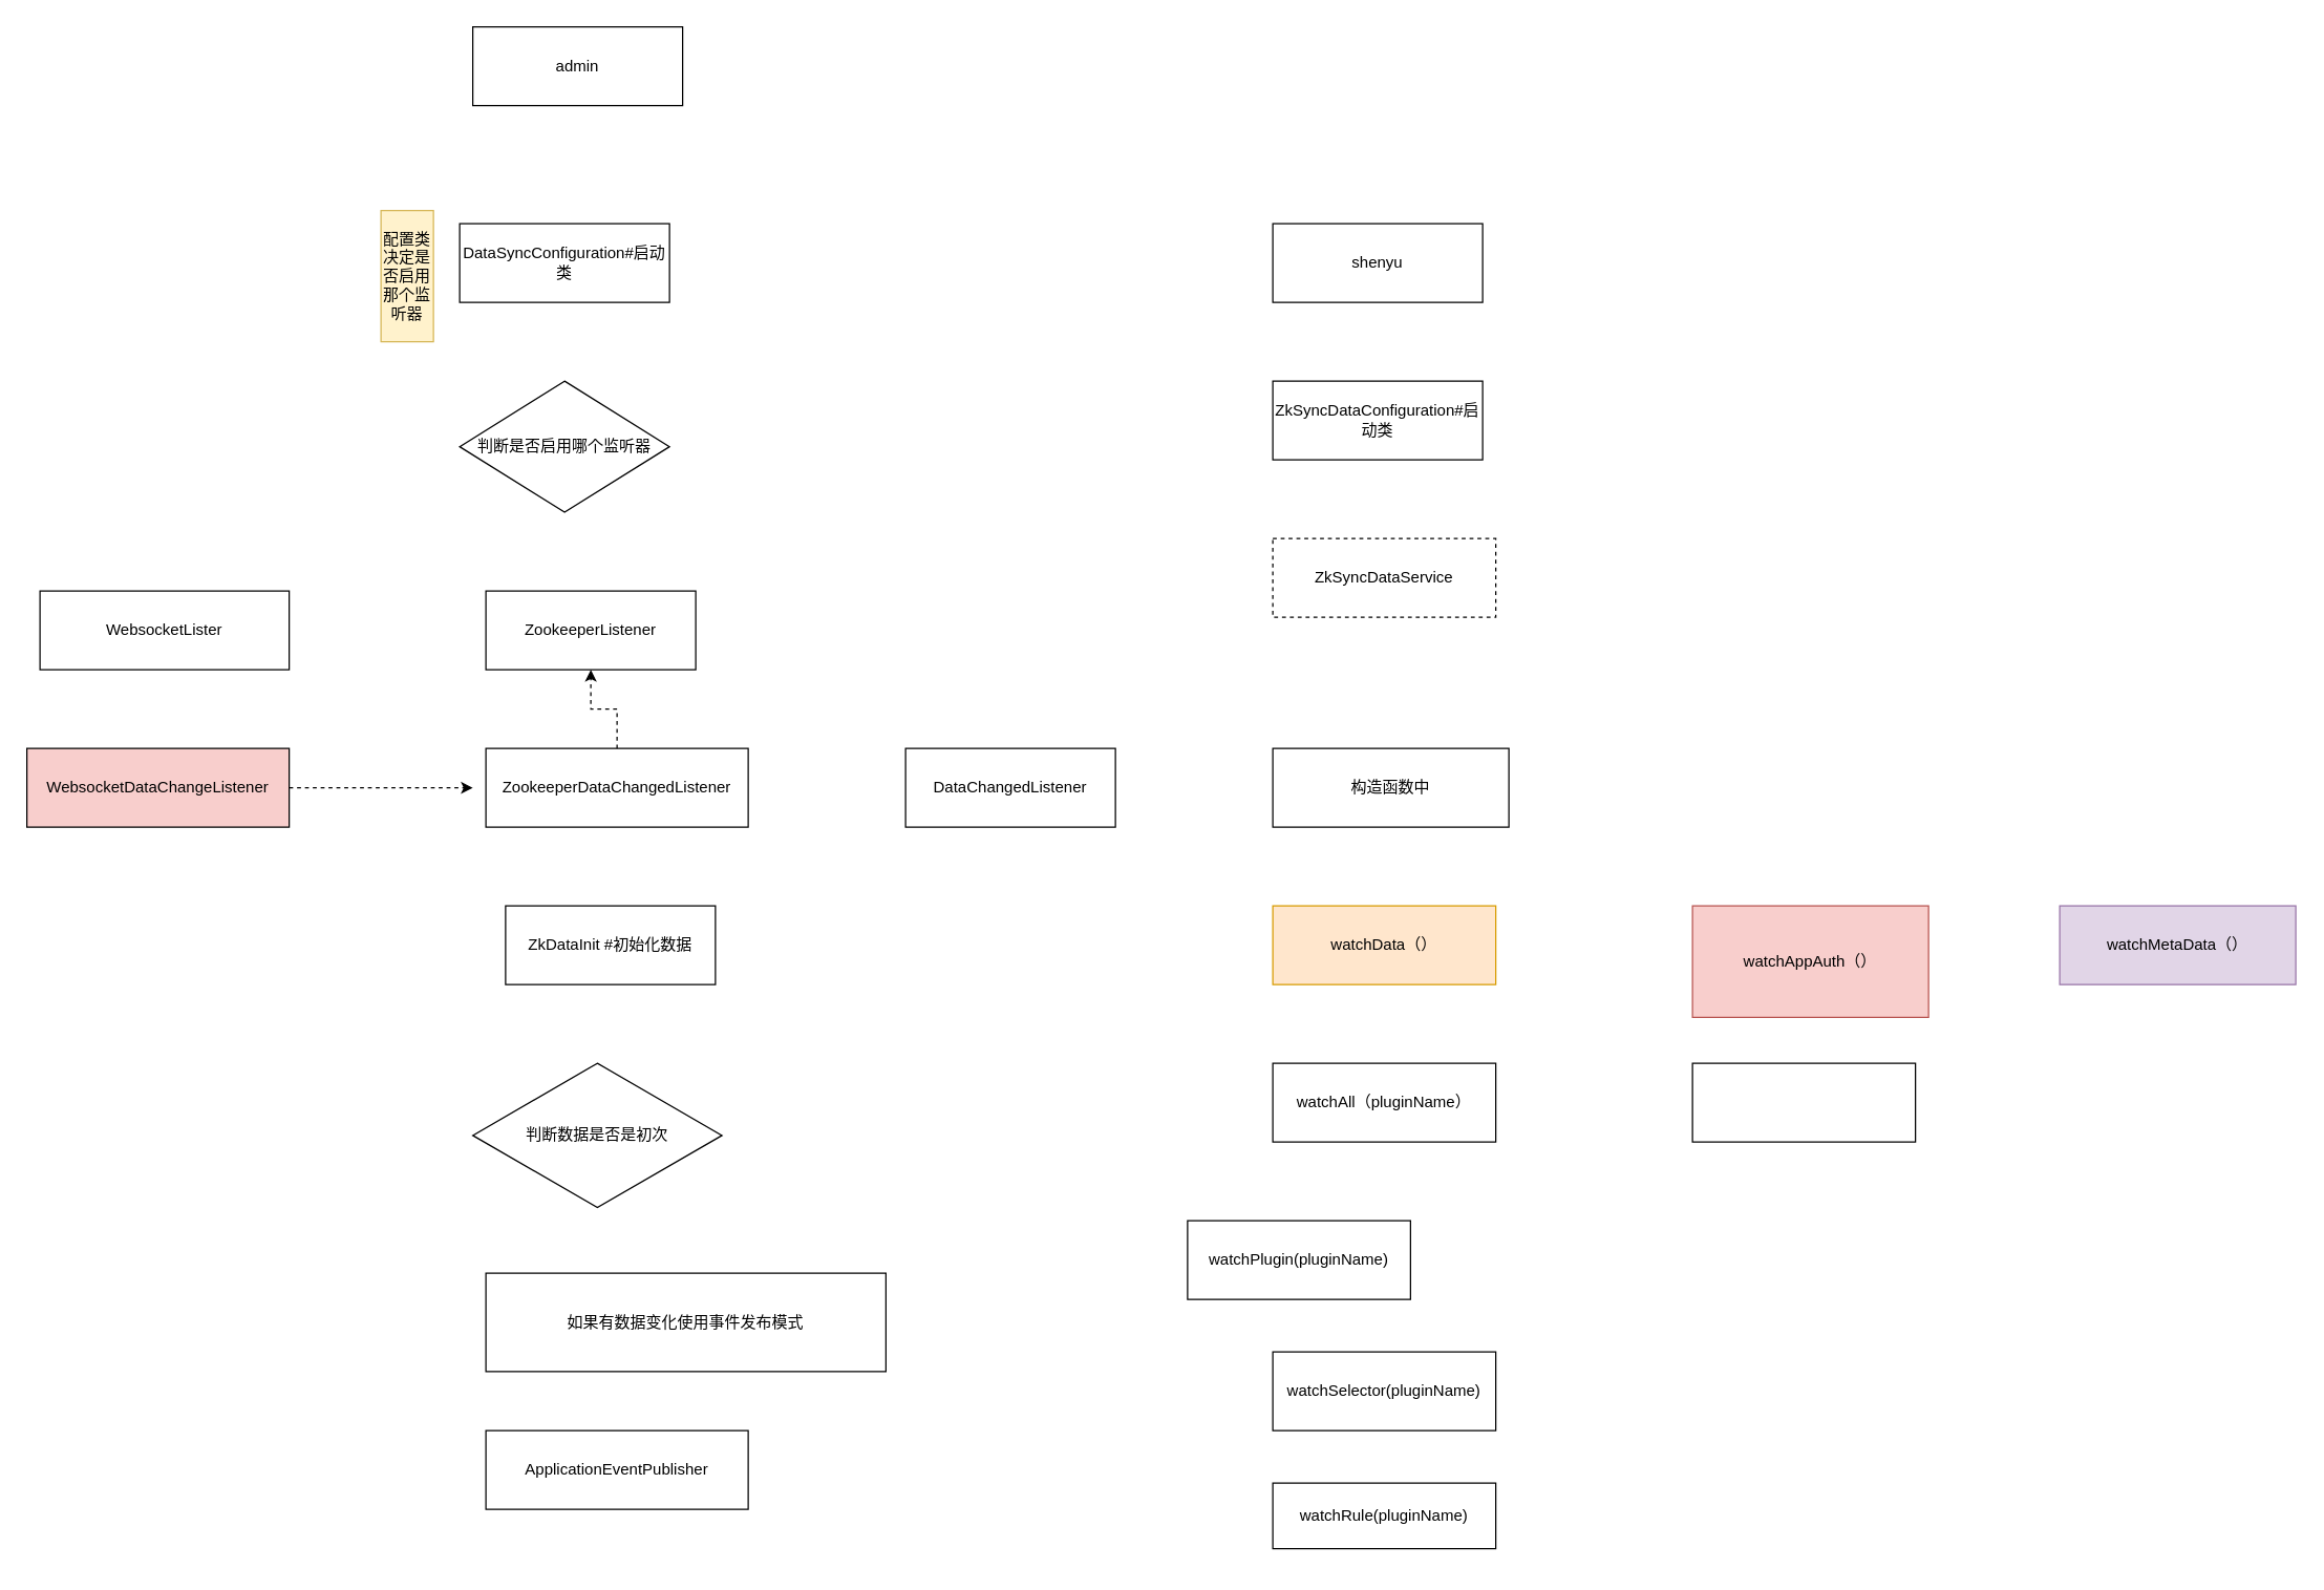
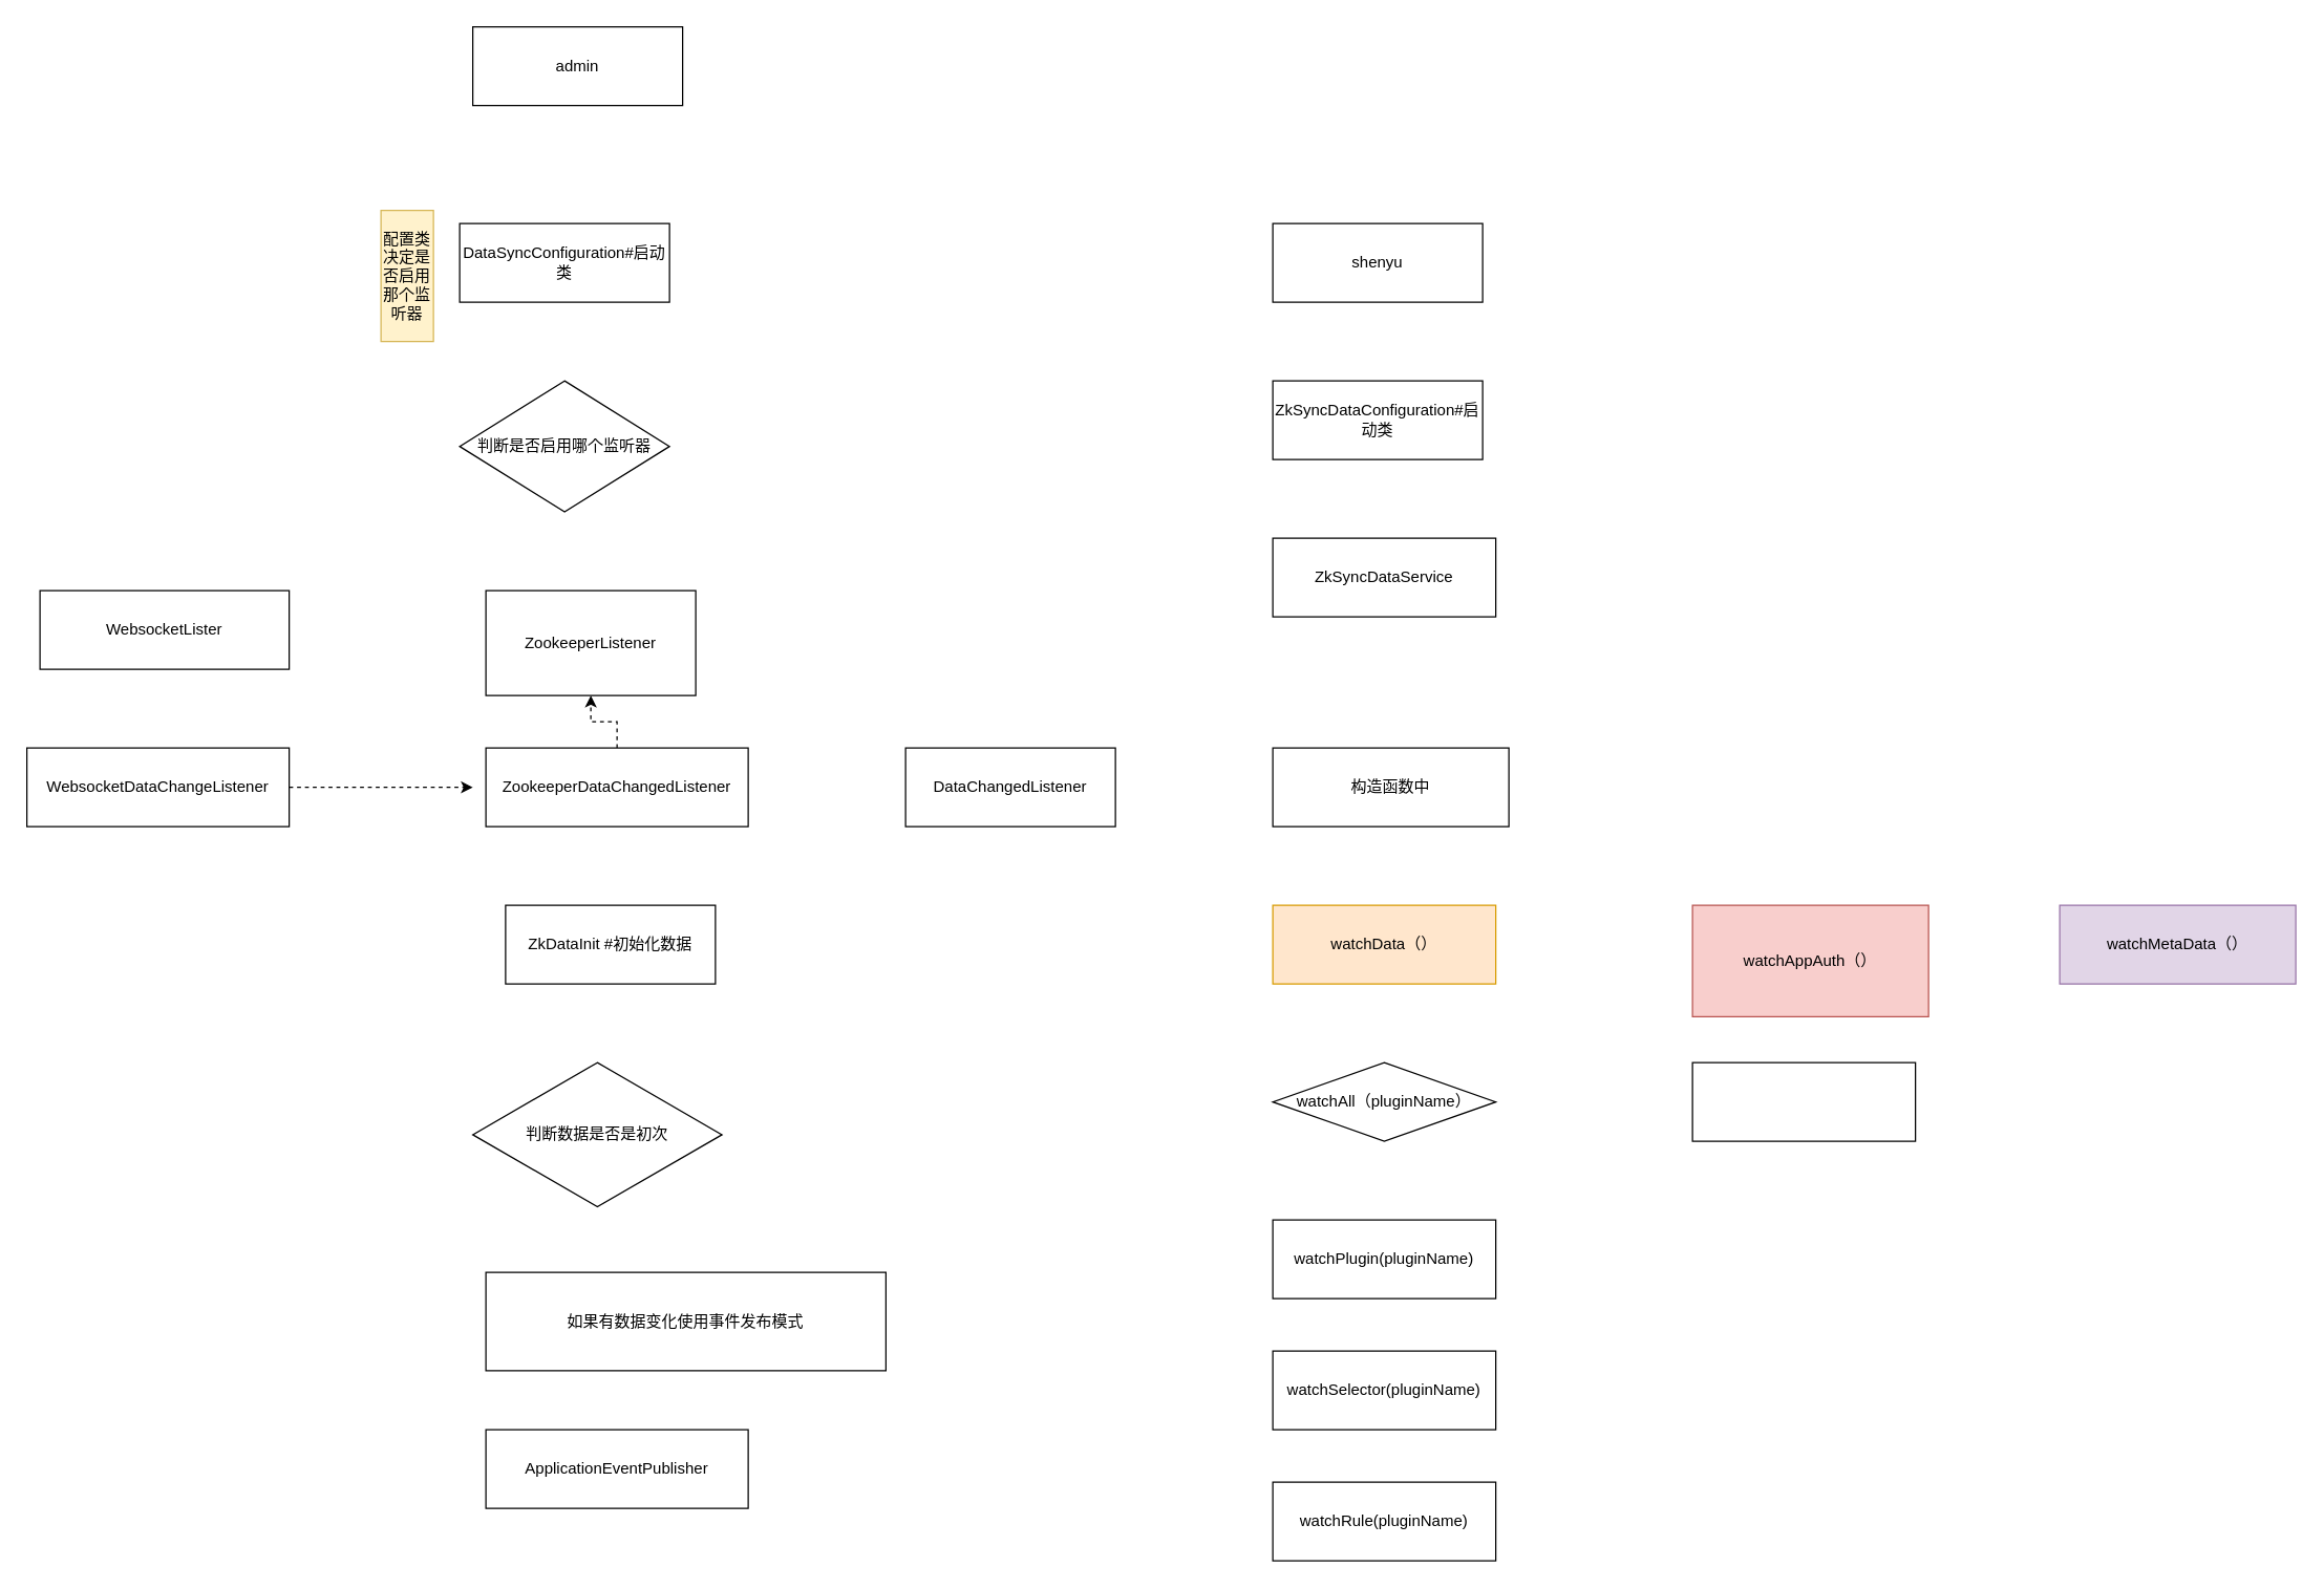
  <mxCell id="0" />
  <mxCell id="1" parent="0" />
  <mxCell id="2" value="admin" style="rounded=0;whiteSpace=wrap;html=1;" parent="1" vertex="1"><mxGeometry x="360" y="20" width="160" height="60" as="geometry" /></mxCell>
  <mxCell id="3" value="DataSyncConfiguration#启动类" style="rounded=0;whiteSpace=wrap;html=1;" parent="1" vertex="1"><mxGeometry x="350" y="170" width="160" height="60" as="geometry" /></mxCell>
  <mxCell id="4" value="配置类决定是否启用那个监听器&lt;br&gt;" style="text;html=1;strokeColor=#d6b656;fillColor=#fff2cc;align=center;verticalAlign=middle;whiteSpace=wrap;rounded=0;" parent="1" vertex="1"><mxGeometry y="160" width="40" height="100" as="geometry" x="290" /></mxCell>
  <mxCell id="5" value="判断是否启用哪个监听器" style="rhombus;whiteSpace=wrap;html=1;" parent="1" vertex="1"><mxGeometry x="350" y="290" width="160" height="100" as="geometry" /></mxCell>
  <mxCell id="6" style="edgeStyle=orthogonalEdgeStyle;rounded=0;orthogonalLoop=1;jettySize=auto;html=1;dashed=1;" edge="1" parent="1" source="7" target="28"><mxGeometry relative="1" as="geometry" /></mxCell>
  <mxCell id="7" value="ZookeeperDataChangedListener" style="rounded=0;whiteSpace=wrap;html=1;" parent="1" vertex="1"><mxGeometry x="370" y="570" width="200" height="60" as="geometry" /></mxCell>
  <mxCell id="8" value="ZkDataInit #初始化数据" style="rounded=0;whiteSpace=wrap;html=1;" parent="1" vertex="1"><mxGeometry x="385" y="690" width="160" height="60" as="geometry" /></mxCell>
  <mxCell id="9" value="shenyu" style="rounded=0;whiteSpace=wrap;html=1;" parent="1" vertex="1"><mxGeometry x="970" y="170" width="160" height="60" as="geometry" /></mxCell>
  <mxCell id="10" value="ZkSyncDataConfiguration#启动类" style="rounded=0;whiteSpace=wrap;html=1;" parent="1" vertex="1"><mxGeometry x="970" y="290" width="160" height="60" as="geometry" /></mxCell>
- <mxCell id="11" value="ZkSyncDataService" style="rounded=0;whiteSpace=wrap;html=1;dashed=1;" parent="1" vertex="1"><mxGeometry x="970" y="410" width="170" height="60" as="geometry" /></mxCell>
+ <mxCell id="11" value="ZkSyncDataService" style="rounded=0;whiteSpace=wrap;html=1;" parent="1" vertex="1"><mxGeometry x="970" y="410" width="170" height="60" as="geometry" /></mxCell>
  <mxCell id="12" value="构造函数中" style="rounded=0;whiteSpace=wrap;html=1;" parent="1" vertex="1"><mxGeometry x="970" y="570" width="180" height="60" as="geometry" /></mxCell>
  <mxCell id="13" value="判断数据是否是初次" style="rhombus;whiteSpace=wrap;html=1;" parent="1" vertex="1"><mxGeometry x="360" y="810" width="190" height="110" as="geometry" /></mxCell>
  <mxCell id="14" value="如果有数据变化使用事件发布模式&lt;br&gt;" style="rounded=0;whiteSpace=wrap;html=1;" parent="1" vertex="1"><mxGeometry x="370" y="970" width="305" height="75" as="geometry" /></mxCell>
  <mxCell id="15" value="ApplicationEventPublisher" style="rounded=0;whiteSpace=wrap;html=1;" parent="1" vertex="1"><mxGeometry x="370" y="1090" width="200" height="60" as="geometry" /></mxCell>
  <mxCell id="16" value="watchData（）" style="rounded=0;whiteSpace=wrap;html=1;fillColor=#ffe6cc;strokeColor=#d79b00;" parent="1" vertex="1"><mxGeometry x="970" y="690" width="170" height="60" as="geometry" /></mxCell>
  <mxCell id="17" value="watchAppAuth（）" style="rounded=0;whiteSpace=wrap;html=1;fillColor=#f8cecc;strokeColor=#b85450;" parent="1" vertex="1"><mxGeometry x="1290" y="690" width="180" height="85" as="geometry" /></mxCell>
  <mxCell id="18" value="watchMetaData（）" style="rounded=0;whiteSpace=wrap;html=1;fillColor=#e1d5e7;strokeColor=#9673a6;" parent="1" vertex="1"><mxGeometry x="1570" y="690" width="180" height="60" as="geometry" /></mxCell>
- <mxCell id="19" value="watchAll（pluginName）" style="rounded=0;whiteSpace=wrap;html=1;" parent="1" vertex="1"><mxGeometry x="970" y="810" width="170" height="60" as="geometry" /></mxCell>
+ <mxCell id="19" value="watchAll（pluginName）" style="rhombus;whiteSpace=wrap;html=1;" parent="1" vertex="1"><mxGeometry x="970" y="810" width="170" height="60" as="geometry" /></mxCell>
  <mxCell id="20" value="" style="rounded=0;whiteSpace=wrap;html=1;" parent="1" vertex="1"><mxGeometry x="1290" y="810" width="170" height="60" as="geometry" /></mxCell>
- <mxCell id="21" value="watchPlugin(pluginName)" style="rounded=0;whiteSpace=wrap;html=1;" parent="1" vertex="1"><mxGeometry x="905" y="930" width="170" height="60" as="geometry" /></mxCell>
+ <mxCell id="21" value="watchPlugin(pluginName)" style="rounded=0;whiteSpace=wrap;html=1;" parent="1" vertex="1"><mxGeometry x="970" y="930" width="170" height="60" as="geometry" /></mxCell>
  <mxCell id="22" value="watchSelector(pluginName)" style="rounded=0;whiteSpace=wrap;html=1;" parent="1" vertex="1"><mxGeometry x="970" y="1030" width="170" height="60" as="geometry" /></mxCell>
- <mxCell id="23" value="watchRule(pluginName)" style="rounded=0;whiteSpace=wrap;html=1;" parent="1" vertex="1"><mxGeometry x="970" y="1130" width="170" height="50" as="geometry" /></mxCell>
+ <mxCell id="23" value="watchRule(pluginName)" style="rounded=0;whiteSpace=wrap;html=1;" parent="1" vertex="1"><mxGeometry x="970" y="1130" width="170" height="60" as="geometry" /></mxCell>
  <mxCell id="24" value="WebsocketLister" style="rounded=0;whiteSpace=wrap;html=1;" vertex="1" parent="1"><mxGeometry x="30" y="450" width="190" height="60" as="geometry" /></mxCell>
  <mxCell id="25" style="edgeStyle=orthogonalEdgeStyle;rounded=0;orthogonalLoop=1;jettySize=auto;html=1;dashed=1;" edge="1" parent="1" source="26"><mxGeometry relative="1" as="geometry"><mxPoint x="360" y="600" as="targetPoint" /></mxGeometry></mxCell>
- <mxCell id="26" value="WebsocketDataChangeListener" style="rounded=0;whiteSpace=wrap;html=1;fillColor=#f8cecc;" vertex="1" parent="1"><mxGeometry x="20" y="570" width="200" height="60" as="geometry" /></mxCell>
+ <mxCell id="26" value="WebsocketDataChangeListener" style="rounded=0;whiteSpace=wrap;html=1;" vertex="1" parent="1"><mxGeometry x="20" y="570" width="200" height="60" as="geometry" /></mxCell>
  <mxCell id="27" value="DataChangedListener" style="rounded=0;whiteSpace=wrap;html=1;" vertex="1" parent="1"><mxGeometry x="690" y="570" width="160" height="60" as="geometry" /></mxCell>
- <mxCell id="28" value="ZookeeperListener" style="rounded=0;whiteSpace=wrap;html=1;" vertex="1" parent="1"><mxGeometry x="370" y="450" width="160" height="60" as="geometry" /></mxCell>
+ <mxCell id="28" value="ZookeeperListener" style="rounded=0;whiteSpace=wrap;html=1;" vertex="1" parent="1"><mxGeometry x="370" y="450" width="160" height="80" as="geometry" /></mxCell>
